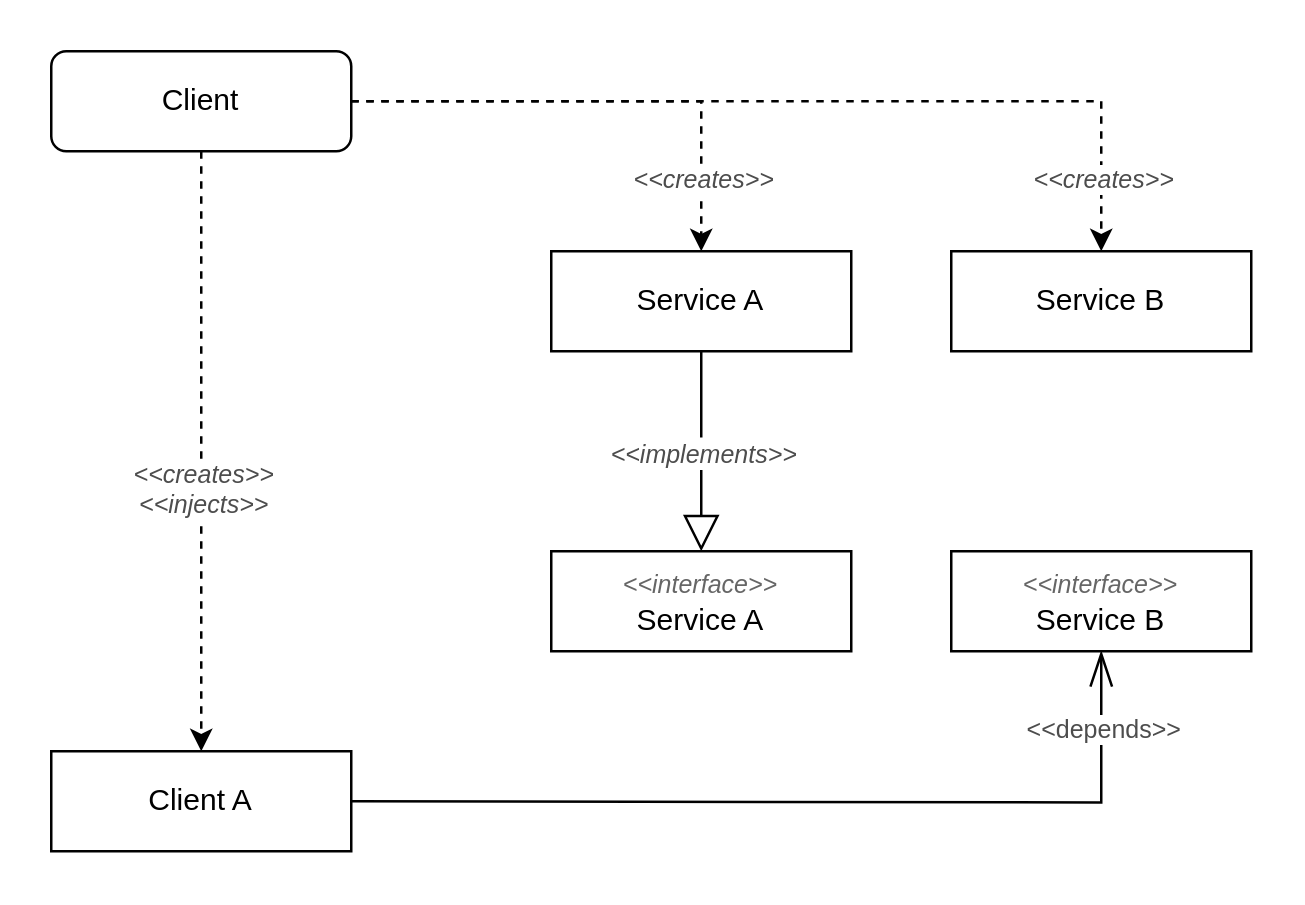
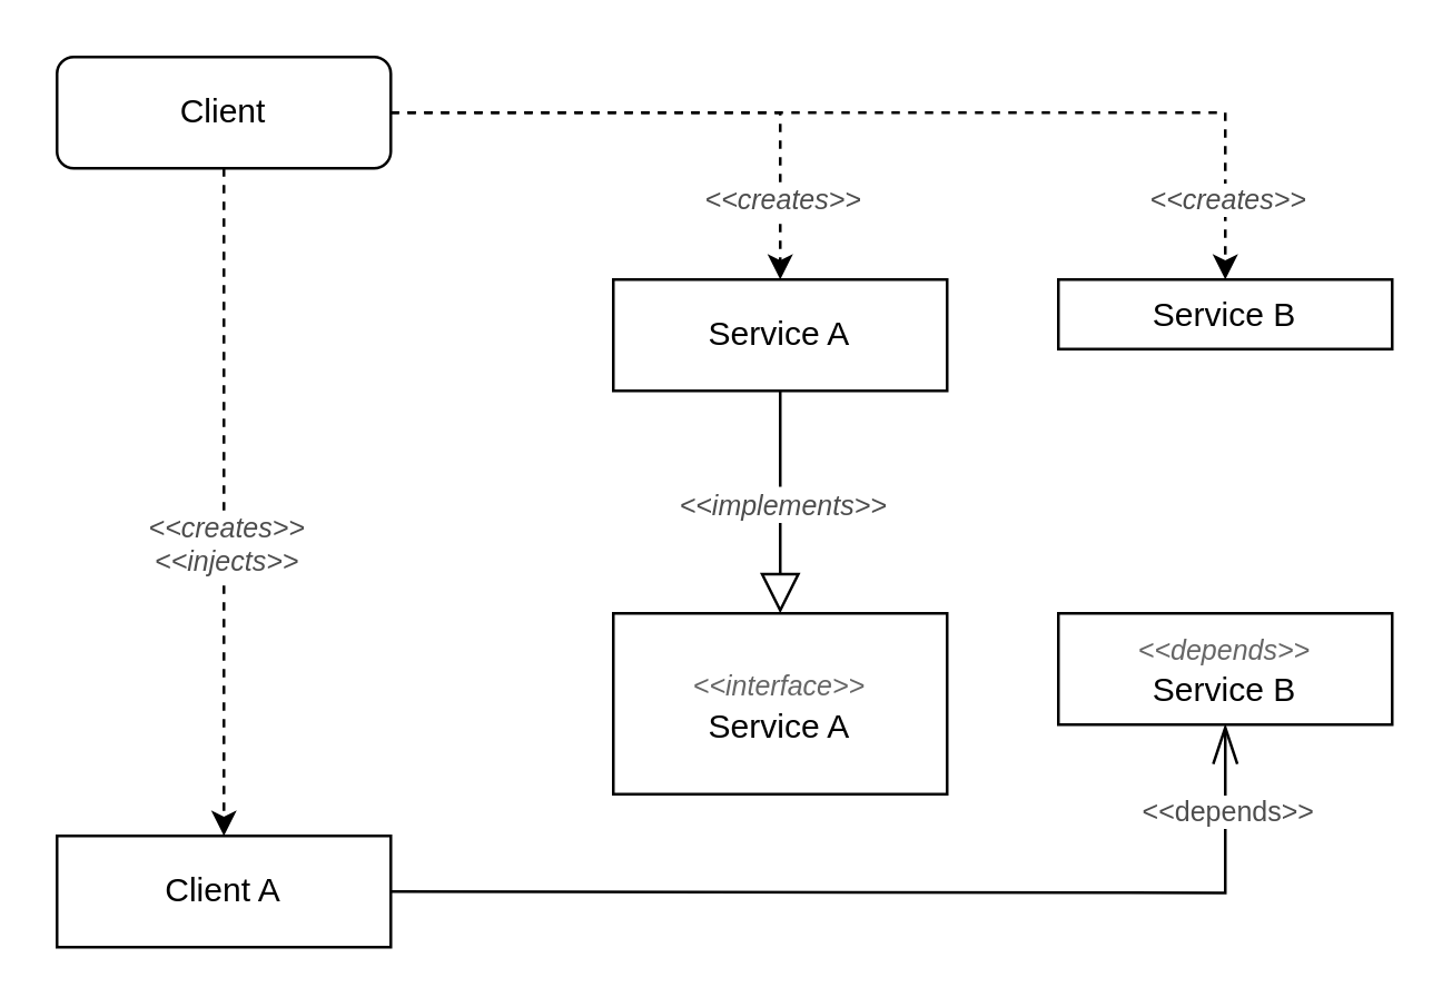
  <mxCell id="0" />
  <mxCell id="1" parent="0" />
  <mxCell id="2" style="edgeStyle=orthogonalEdgeStyle;rounded=0;orthogonalLoop=1;jettySize=auto;html=1;exitX=0.5;exitY=1;exitDx=0;exitDy=0;entryX=0.5;entryY=0;entryDx=0;entryDy=0;dashed=1;" edge="1" parent="1" source="8" target="9"><mxGeometry relative="1" as="geometry" /></mxCell>
  <mxCell id="3" value="&amp;lt;&amp;lt;creates&amp;gt;&amp;gt;&lt;br style=&quot;font-size: 10px;&quot;&gt;&amp;lt;&amp;lt;injects&amp;gt;&amp;gt;" style="edgeLabel;html=1;align=center;verticalAlign=middle;resizable=0;points=[];fontStyle=2;fontSize=10;fontColor=#4D4D4D;" vertex="1" connectable="0" parent="2"><mxGeometry x="0.389" y="1" relative="1" as="geometry"><mxPoint x="-1" y="-33" as="offset" /></mxGeometry></mxCell>
  <mxCell id="4" style="edgeStyle=orthogonalEdgeStyle;rounded=0;orthogonalLoop=1;jettySize=auto;html=1;exitX=1;exitY=0.5;exitDx=0;exitDy=0;entryX=0.5;entryY=0;entryDx=0;entryDy=0;dashed=1;" edge="1" parent="1" source="8" target="12"><mxGeometry relative="1" as="geometry"><Array as="points"><mxPoint x="280" y="40" /></Array></mxGeometry></mxCell>
  <mxCell id="5" value="&amp;lt;&amp;lt;creates&amp;gt;&amp;gt;" style="edgeLabel;html=1;align=center;verticalAlign=middle;resizable=0;points=[];fontStyle=2;fontSize=10;fontColor=#4D4D4D;" vertex="1" connectable="0" parent="4"><mxGeometry x="-0.249" relative="1" as="geometry"><mxPoint x="65" y="30" as="offset" /></mxGeometry></mxCell>
  <mxCell id="6" style="edgeStyle=orthogonalEdgeStyle;rounded=0;orthogonalLoop=1;jettySize=auto;html=1;exitX=1;exitY=0.5;exitDx=0;exitDy=0;entryX=0.5;entryY=0;entryDx=0;entryDy=0;dashed=1;" edge="1" parent="1" source="8" target="13"><mxGeometry relative="1" as="geometry" /></mxCell>
  <mxCell id="7" value="&amp;lt;&amp;lt;creates&amp;gt;&amp;gt;" style="edgeLabel;html=1;align=center;verticalAlign=middle;resizable=0;points=[];fontStyle=2;fontSize=10;fontColor=#4D4D4D;" vertex="1" connectable="0" parent="6"><mxGeometry x="0.783" relative="1" as="geometry"><mxPoint y="9" as="offset" /></mxGeometry></mxCell>
  <mxCell id="8" value="Client" style="rounded=1;whiteSpace=wrap;html=1;" vertex="1" parent="1"><mxGeometry x="20" y="20" width="120" height="40" as="geometry" /></mxCell>
  <mxCell id="9" value="Client A" style="rounded=0;whiteSpace=wrap;html=1;" vertex="1" parent="1"><mxGeometry x="20" y="300" width="120" height="40" as="geometry" /></mxCell>
  <mxCell id="10" style="edgeStyle=orthogonalEdgeStyle;rounded=0;orthogonalLoop=1;jettySize=auto;html=1;exitX=0.5;exitY=1;exitDx=0;exitDy=0;entryX=0.5;entryY=0;entryDx=0;entryDy=0;strokeWidth=1;endArrow=block;endFill=0;startSize=12;endSize=12;" edge="1" parent="1" source="12" target="14"><mxGeometry relative="1" as="geometry" /></mxCell>
  <mxCell id="11" value="&lt;i&gt;&lt;font style=&quot;font-size: 10px&quot; color=&quot;#4d4d4d&quot;&gt;&amp;lt;&amp;lt;implements&amp;gt;&amp;gt;&lt;/font&gt;&lt;/i&gt;" style="edgeLabel;html=1;align=center;verticalAlign=middle;resizable=0;points=[];" vertex="1" connectable="0" parent="10"><mxGeometry x="-0.264" y="-2" relative="1" as="geometry"><mxPoint x="2" y="11" as="offset" /></mxGeometry></mxCell>
  <mxCell id="12" value="Service A" style="rounded=0;whiteSpace=wrap;html=1;" vertex="1" parent="1"><mxGeometry x="220" y="100" width="120" height="40" as="geometry" /></mxCell>
- <mxCell id="13" value="Service B" style="rounded=0;whiteSpace=wrap;html=1;" vertex="1" parent="1"><mxGeometry x="380" y="100" width="120" height="40" as="geometry" /></mxCell>
- <mxCell id="14" value="&lt;font style=&quot;font-size: 10px&quot; color=&quot;#666666&quot;&gt;&lt;i&gt;&amp;lt;&amp;lt;interface&amp;gt;&amp;gt;&lt;/i&gt;&lt;br&gt;&lt;/font&gt;Service A" style="rounded=0;whiteSpace=wrap;html=1;align=center;line-height: 1em;" vertex="1" parent="1"><mxGeometry x="220" y="220" width="120" height="40" as="geometry" /></mxCell>
- <mxCell id="15" value="&lt;font style=&quot;font-size: 10px&quot; color=&quot;#666666&quot;&gt;&lt;i&gt;&amp;lt;&amp;lt;interface&amp;gt;&amp;gt;&lt;/i&gt;&lt;br&gt;&lt;/font&gt;Service B" style="rounded=0;whiteSpace=wrap;html=1;align=center;" vertex="1" parent="1"><mxGeometry x="380" y="220" width="120" height="40" as="geometry" /></mxCell>
+ <mxCell id="13" value="Service B" style="rounded=0;whiteSpace=wrap;html=1;" vertex="1" parent="1"><mxGeometry x="380" y="100" width="120" height="25" as="geometry" /></mxCell>
+ <mxCell id="14" value="&lt;font style=&quot;font-size: 10px&quot; color=&quot;#666666&quot;&gt;&lt;i&gt;&amp;lt;&amp;lt;interface&amp;gt;&amp;gt;&lt;/i&gt;&lt;br&gt;&lt;/font&gt;Service A" style="rounded=0;whiteSpace=wrap;html=1;align=center;line-height: 1em;" vertex="1" parent="1"><mxGeometry x="220" y="220" width="120" height="65" as="geometry" /></mxCell>
+ <mxCell id="15" value="&lt;font style=&quot;font-size: 10px&quot; color=&quot;#666666&quot;&gt;&lt;i&gt;&amp;lt;&amp;lt;depends&amp;gt;&amp;gt;&lt;/i&gt;&lt;br&gt;&lt;/font&gt;Service B" style="rounded=0;whiteSpace=wrap;html=1;align=center;" vertex="1" parent="1"><mxGeometry x="380" y="220" width="120" height="40" as="geometry" /></mxCell>
  <mxCell id="16" style="edgeStyle=orthogonalEdgeStyle;rounded=0;orthogonalLoop=1;jettySize=auto;html=1;exitX=1;exitY=0.5;exitDx=0;exitDy=0;entryX=0.5;entryY=1;entryDx=0;entryDy=0;fontSize=10;fontColor=#4D4D4D;endArrow=openThin;endFill=0;startSize=12;endSize=12;strokeWidth=1;targetPerimeterSpacing=0;" edge="1" parent="1" target="15"><mxGeometry relative="1" as="geometry"><mxPoint x="140" y="320" as="sourcePoint" /><mxPoint x="280" y="260" as="targetPoint" /></mxGeometry></mxCell>
  <mxCell id="17" value="&amp;lt;&amp;lt;depends&amp;gt;&amp;gt;" style="edgeLabel;html=1;align=center;verticalAlign=middle;resizable=0;points=[];fontSize=10;fontColor=#4D4D4D;" vertex="1" connectable="0" parent="16"><mxGeometry x="0.792" y="2" relative="1" as="geometry"><mxPoint x="2" y="-7" as="offset" /></mxGeometry></mxCell>
